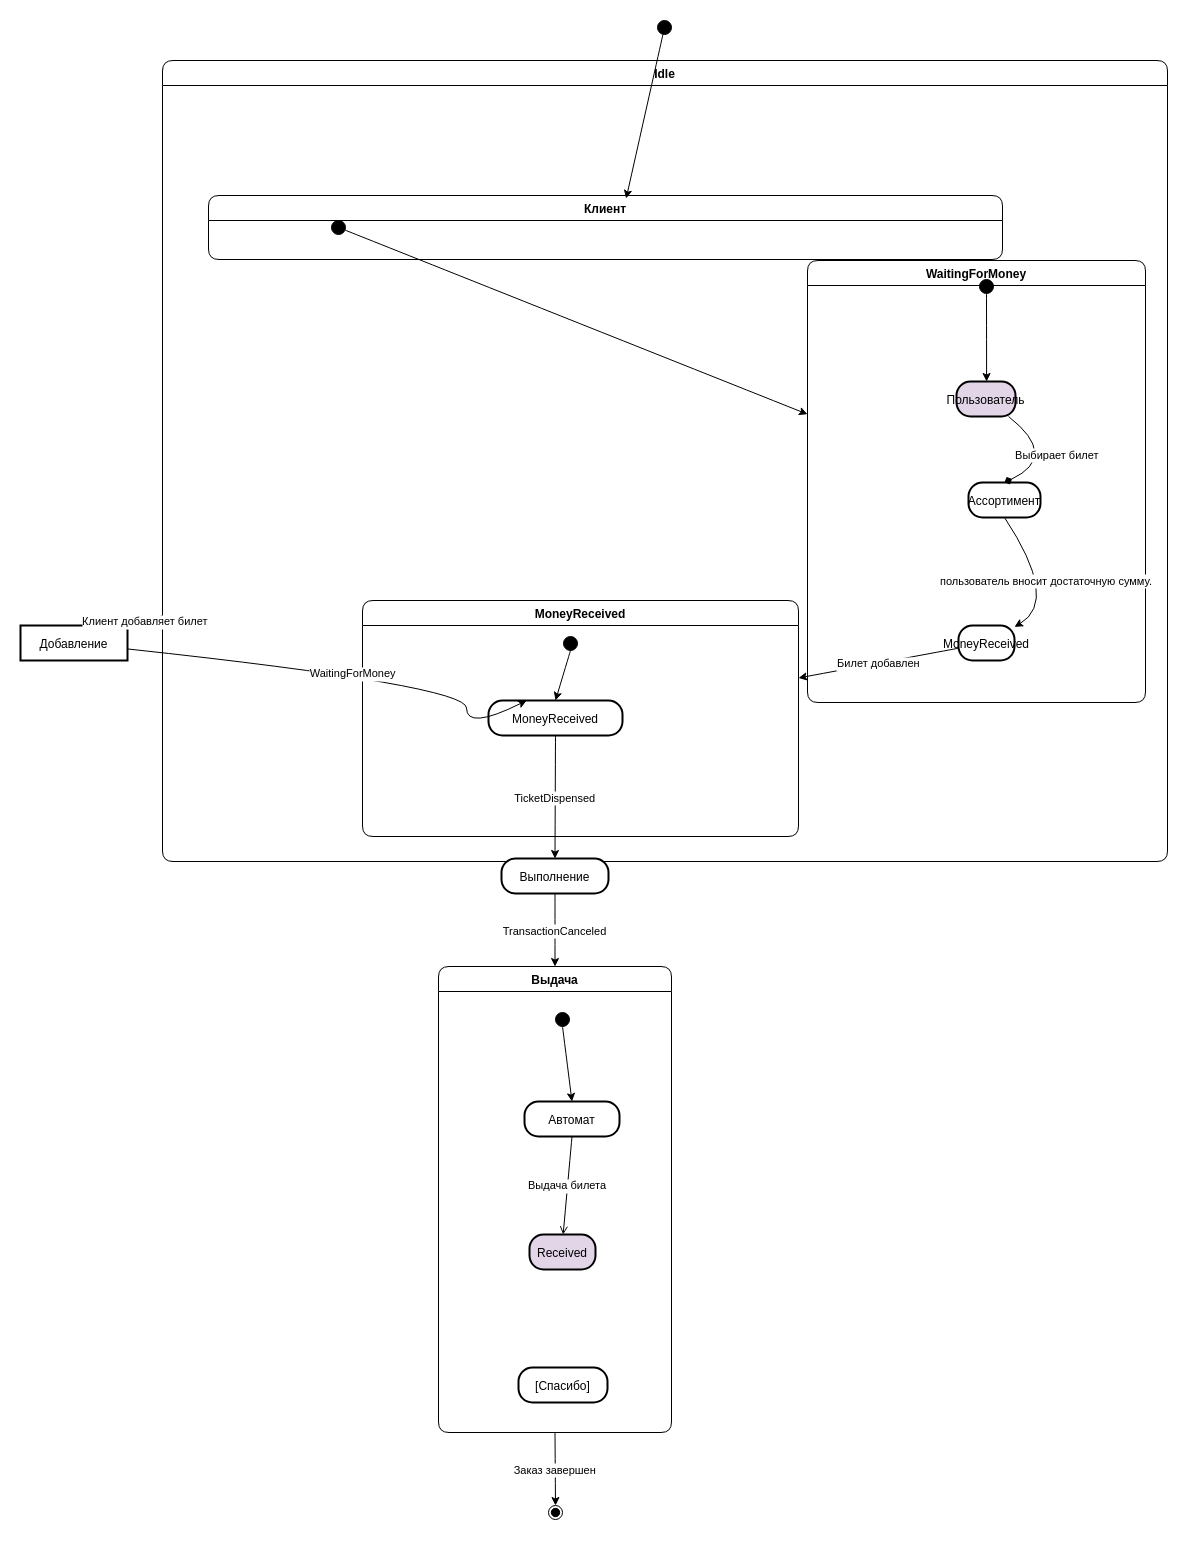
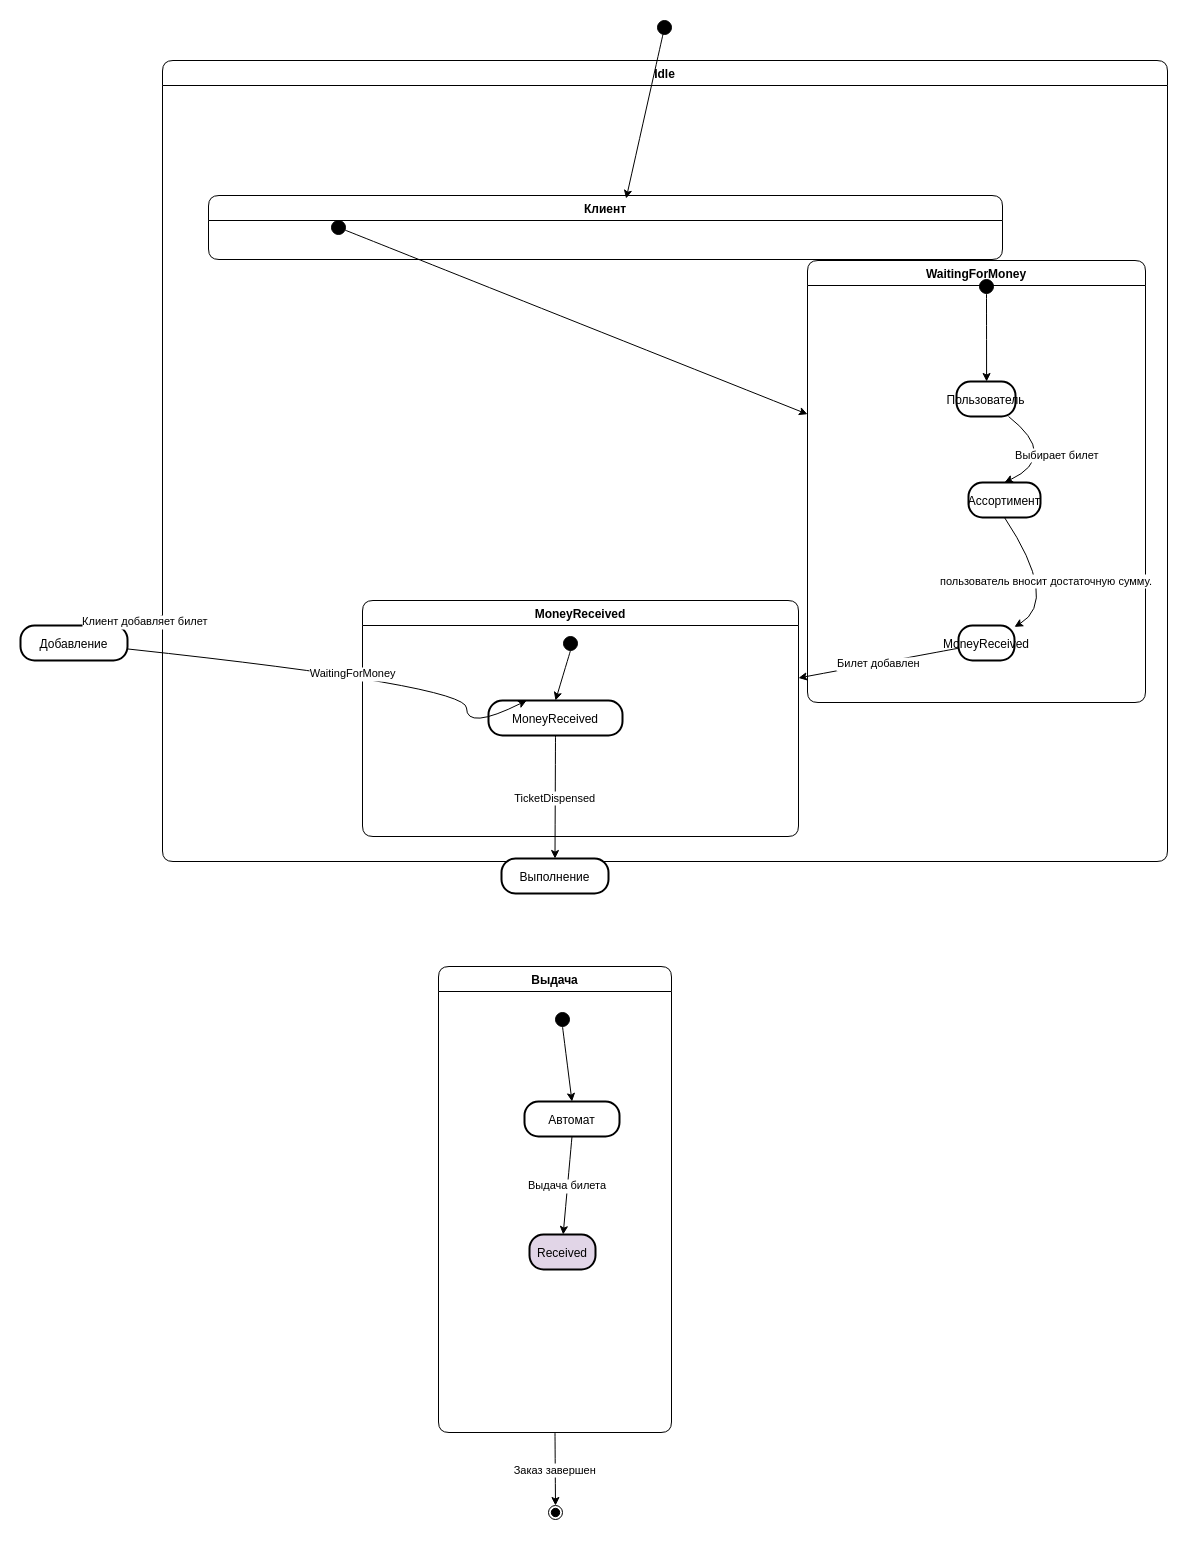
  <mxCell id="0" />
  <mxCell id="1" parent="0" />
  <mxCell id="2" value="Idle" style="swimlane;fontStyle=1;align=center;verticalAlign=middle;startSize=25;container=0;collapsible=0;rounded=1;arcSize=14;dropTarget=0;" parent="1" vertex="1"><mxGeometry x="162" y="60" width="1005" height="801" as="geometry" /></mxCell>
- <mxCell id="3" value="Добавление" style="arcSize=40;strokeWidth=2;rounded=0;" parent="1" vertex="1"><mxGeometry x="20" y="625" width="107" height="35" as="geometry" /></mxCell>
+ <mxCell id="3" value="Добавление" style="rounded=1;arcSize=40;strokeWidth=2" parent="1" vertex="1"><mxGeometry x="20" y="625" width="107" height="35" as="geometry" /></mxCell>
  <mxCell id="4" value="MoneyReceived" style="rounded=1;arcSize=40;strokeWidth=2" parent="1" vertex="1"><mxGeometry x="488" y="700" width="134" height="35" as="geometry" /></mxCell>
  <mxCell id="5" value="MoneyReceived" style="swimlane;fontStyle=1;align=center;verticalAlign=middle;startSize=25;container=0;collapsible=0;rounded=1;arcSize=14;dropTarget=0;" parent="1" vertex="1"><mxGeometry x="362" y="600" width="436" height="236" as="geometry" /></mxCell>
  <mxCell id="6" value="Выполнение" style="rounded=1;arcSize=40;strokeWidth=2" parent="1" vertex="1"><mxGeometry x="501" y="858" width="107" height="35" as="geometry" /></mxCell>
  <mxCell id="7" value="Выдача" style="swimlane;fontStyle=1;align=center;verticalAlign=middle;startSize=25;container=0;collapsible=0;rounded=1;arcSize=14;dropTarget=0;verticalAlign=top;" parent="1" vertex="1"><mxGeometry x="438" y="966" width="233" height="466" as="geometry" /></mxCell>
  <mxCell id="8" value="" style="ellipse;fillColor=strokeColor;" parent="7" vertex="1"><mxGeometry x="117" y="46" width="14" height="14" as="geometry" /></mxCell>
  <mxCell id="9" value="Автомат" style="rounded=1;arcSize=40;strokeWidth=2" parent="7" vertex="1"><mxGeometry x="86" y="135" width="95" height="35" as="geometry" /></mxCell>
  <mxCell id="10" value="Received" style="rounded=1;arcSize=40;strokeWidth=2;fillColor=#e1d5e7;" parent="7" vertex="1"><mxGeometry x="91" y="268" width="66" height="35" as="geometry" /></mxCell>
- <mxCell id="11" value="[Спасибо]" style="rounded=1;arcSize=40;strokeWidth=2" parent="7" vertex="1"><mxGeometry x="80" y="401" width="89" height="35" as="geometry" /></mxCell>
  <mxCell id="12" value="" style="curved=1;startArrow=none;;exitX=0.52;exitY=0.96;entryX=0.5;entryY=-0.01;" parent="7" source="8" target="9" edge="1"><mxGeometry relative="1" as="geometry"><Array as="points" /></mxGeometry></mxCell>
- <mxCell id="13" value="Выдача билета" style="curved=1;startArrow=none;exitX=0.5;exitY=0.99;entryX=0.51;entryY=-0.01;endArrow=open;" parent="7" source="9" target="10" edge="1"><mxGeometry relative="1" as="geometry"><Array as="points" /><mxPoint as="offset" /></mxGeometry></mxCell>
+ <mxCell id="13" value="Выдача билета" style="curved=1;startArrow=none;;exitX=0.5;exitY=0.99;entryX=0.51;entryY=-0.01;" parent="7" source="9" target="10" edge="1"><mxGeometry relative="1" as="geometry"><Array as="points" /><mxPoint as="offset" /></mxGeometry></mxCell>
  <mxCell id="14" value="" style="ellipse;shape=endState;fillColor=strokeColor;" parent="1" vertex="1"><mxGeometry x="548" y="1505" width="14" height="14" as="geometry" /></mxCell>
  <mxCell id="15" value="Клиент" style="swimlane;fontStyle=1;align=center;verticalAlign=middle;startSize=25;container=0;collapsible=0;rounded=1;arcSize=14;dropTarget=0;" parent="1" vertex="1"><mxGeometry x="208" y="195" width="794" height="64" as="geometry" /></mxCell>
  <mxCell id="16" value="" style="ellipse;fillColor=strokeColor;" parent="1" vertex="1"><mxGeometry x="331" y="220" width="14" height="14" as="geometry" /></mxCell>
  <mxCell id="17" value="WaitingForMoney" style="swimlane;fontStyle=1;align=center;verticalAlign=middle;startSize=25;container=0;collapsible=0;rounded=1;arcSize=14;dropTarget=0;" parent="1" vertex="1"><mxGeometry x="807" y="260" width="338" height="442" as="geometry" /></mxCell>
  <mxCell id="18" value="" style="ellipse;fillColor=strokeColor;" parent="1" vertex="1"><mxGeometry x="979" y="279" width="14" height="14" as="geometry" /></mxCell>
- <mxCell id="19" value="Пользователь" style="rounded=1;arcSize=40;strokeWidth=2;fillColor=#e1d5e7;" parent="1" vertex="1"><mxGeometry x="956" y="381" width="59" height="35" as="geometry" /></mxCell>
+ <mxCell id="19" value="Пользователь" style="rounded=1;arcSize=40;strokeWidth=2" parent="1" vertex="1"><mxGeometry x="956" y="381" width="59" height="35" as="geometry" /></mxCell>
  <mxCell id="20" value="Ассортимент" style="rounded=1;arcSize=40;strokeWidth=2" parent="1" vertex="1"><mxGeometry x="968" y="482" width="72" height="35" as="geometry" /></mxCell>
  <mxCell id="21" value="MoneyReceived" style="rounded=1;arcSize=40;strokeWidth=2" parent="1" vertex="1"><mxGeometry x="958" y="625" width="56" height="35" as="geometry" /></mxCell>
  <mxCell id="22" value="" style="ellipse;fillColor=strokeColor;" parent="1" vertex="1"><mxGeometry x="563" y="636" width="14" height="14" as="geometry" /></mxCell>
  <mxCell id="23" value="WaitingForMoney" style="curved=1;startArrow=none;;exitX=1;exitY=0.67;entryX=0.28;entryY=-0.01;" parent="1" source="3" target="4" edge="1"><mxGeometry relative="1" as="geometry"><Array as="points"><mxPoint x="466" y="685" /><mxPoint x="466" y="730" /></Array></mxGeometry></mxCell>
  <mxCell id="24" value="TicketDispensed" style="curved=1;startArrow=none;;exitX=0.5;exitY=0.99;entryX=0.5;entryY=-0.01;" parent="1" source="4" target="6" edge="1"><mxGeometry relative="1" as="geometry"><Array as="points" /></mxGeometry></mxCell>
  <mxCell id="25" value="" style="curved=1;startArrow=none;;exitX=0.49;exitY=1.01;entryX=0.51;entryY=0.01;" parent="1" source="18" target="19" edge="1"><mxGeometry relative="1" as="geometry"><Array as="points" /></mxGeometry></mxCell>
- <mxCell id="26" value="Выбирает билет" style="curved=1;startArrow=none;exitX=0.89;exitY=1.01;entryX=0.5;entryY=0.01;endArrow=diamond;" parent="1" source="19" target="20" edge="1"><mxGeometry x="-0.008" relative="1" as="geometry"><Array as="points"><mxPoint x="1059" y="456" /></Array><mxPoint as="offset" /></mxGeometry></mxCell>
+ <mxCell id="26" value="Выбирает билет" style="curved=1;startArrow=none;;exitX=0.89;exitY=1.01;entryX=0.5;entryY=0.01;" parent="1" source="19" target="20" edge="1"><mxGeometry x="-0.008" relative="1" as="geometry"><Array as="points"><mxPoint x="1059" y="456" /></Array><mxPoint as="offset" /></mxGeometry></mxCell>
  <mxCell id="27" value="пользователь вносит достаточную сумму." style="curved=1;startArrow=none;;exitX=0.5;exitY=1.01;entryX=1;entryY=0.04;" parent="1" source="20" target="21" edge="1"><mxGeometry relative="1" as="geometry"><Array as="points"><mxPoint x="1059" y="600" /></Array></mxGeometry></mxCell>
  <mxCell id="28" value="" style="curved=1;startArrow=none;;exitX=0.48;exitY=0.98;entryX=0.5;entryY=-0.01;" parent="1" source="22" target="4" edge="1"><mxGeometry relative="1" as="geometry"><Array as="points" /></mxGeometry></mxCell>
  <mxCell id="29" value="" style="curved=1;startArrow=none;;entryX=0.526;entryY=0.047;entryDx=0;entryDy=0;entryPerimeter=0;" parent="1" source="36" target="15" edge="1"><mxGeometry relative="1" as="geometry"><Array as="points" /><mxPoint x="660" y="30" as="sourcePoint" /><mxPoint x="660.5" y="166" as="targetPoint" /></mxGeometry></mxCell>
  <mxCell id="30" value="Клиент добавляет билет" style="curved=1;startArrow=none;dashed=1;" parent="1" source="2" target="3" edge="1"><mxGeometry x="-0.015" relative="1" as="geometry"><Array as="points" /><mxPoint as="offset" /></mxGeometry></mxCell>
- <mxCell id="31" value="TransactionCanceled" style="curved=1;startArrow=none;;exitX=0.5;exitY=0.99;entryX=0.5;entryY=0;" parent="1" source="6" target="7" edge="1"><mxGeometry relative="1" as="geometry"><Array as="points" /></mxGeometry></mxCell>
  <mxCell id="32" value="Заказ завершен" style="curved=1;startArrow=none;;exitX=0.5;exitY=1;entryX=0.48;entryY=-0.01;" parent="1" source="7" target="14" edge="1"><mxGeometry relative="1" as="geometry"><Array as="points" /></mxGeometry></mxCell>
  <mxCell id="33" value="" style="curved=1;startArrow=none;;" parent="1" source="16" target="17" edge="1"><mxGeometry relative="1" as="geometry"><Array as="points" /></mxGeometry></mxCell>
  <mxCell id="34" value="Билет добавлен" style="curved=1;startArrow=none;;" parent="1" source="21" target="5" edge="1"><mxGeometry relative="1" as="geometry"><Array as="points" /></mxGeometry></mxCell>
  <mxCell id="35" value="" style="curved=1;startArrow=none;;entryX=0.5;entryY=0;entryDx=0;entryDy=0;" edge="1" parent="1" target="36"><mxGeometry relative="1" as="geometry"><Array as="points" /><mxPoint x="660" y="30" as="sourcePoint" /><mxPoint x="660.5" y="166" as="targetPoint" /></mxGeometry></mxCell>
  <mxCell id="36" value="" style="ellipse;fillColor=strokeColor;" parent="1" vertex="1"><mxGeometry x="657" y="20" width="14" height="14" as="geometry" /></mxCell>
